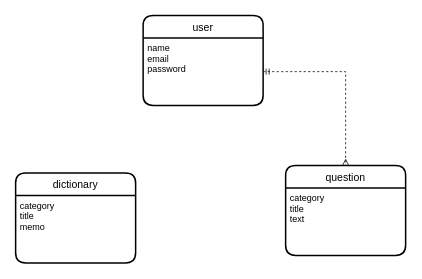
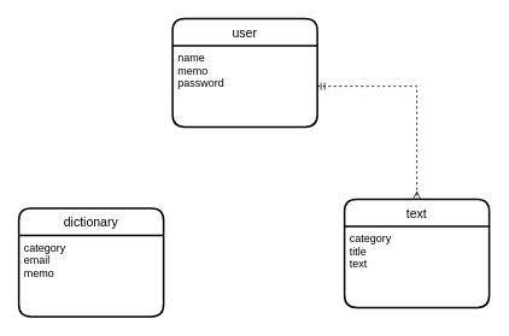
  <mxCell id="0" />
  <mxCell id="1" parent="0" />
  <mxCell id="2" value="user" style="swimlane;childLayout=stackLayout;horizontal=1;startSize=30;horizontalStack=0;rounded=1;fontSize=14;fontStyle=0;strokeWidth=2;resizeParent=0;resizeLast=1;shadow=0;dashed=0;align=center;" parent="1" vertex="1"><mxGeometry x="190" y="20" width="160" height="120" as="geometry" /></mxCell>
- <mxCell id="3" value="name&#10;email&#10;password" style="align=left;strokeColor=none;fillColor=none;spacingLeft=4;fontSize=12;verticalAlign=top;resizable=0;rotatable=0;part=1;" parent="2" vertex="1"><mxGeometry y="30" width="160" height="90" as="geometry" /></mxCell>
+ <mxCell id="3" value="name&#10;memo&#10;password" style="align=left;strokeColor=none;fillColor=none;spacingLeft=4;fontSize=12;verticalAlign=top;resizable=0;rotatable=0;part=1;" parent="2" vertex="1"><mxGeometry y="30" width="160" height="90" as="geometry" /></mxCell>
  <mxCell id="4" value="dictionary" style="swimlane;childLayout=stackLayout;horizontal=1;startSize=30;horizontalStack=0;rounded=1;fontSize=14;fontStyle=0;strokeWidth=2;resizeParent=0;resizeLast=1;shadow=0;dashed=0;align=center;" parent="1" vertex="1"><mxGeometry x="20" y="230" width="160" height="120" as="geometry" /></mxCell>
- <mxCell id="5" value="category&#10;title&#10;memo&#10;&#10;" style="align=left;strokeColor=none;fillColor=none;spacingLeft=4;fontSize=12;verticalAlign=top;resizable=0;rotatable=0;part=1;" parent="4" vertex="1"><mxGeometry y="30" width="160" height="90" as="geometry" /></mxCell>
- <mxCell id="6" value="question" style="swimlane;childLayout=stackLayout;horizontal=1;startSize=30;horizontalStack=0;rounded=1;fontSize=14;fontStyle=0;strokeWidth=2;resizeParent=0;resizeLast=1;shadow=0;dashed=0;align=center;" vertex="1" parent="1"><mxGeometry x="380" y="220" width="160" height="120" as="geometry" /></mxCell>
+ <mxCell id="5" value="category&#10;email&#10;memo&#10;&#10;" style="align=left;strokeColor=none;fillColor=none;spacingLeft=4;fontSize=12;verticalAlign=top;resizable=0;rotatable=0;part=1;" parent="4" vertex="1"><mxGeometry y="30" width="160" height="90" as="geometry" /></mxCell>
+ <mxCell id="6" value="text" style="swimlane;childLayout=stackLayout;horizontal=1;startSize=30;horizontalStack=0;rounded=1;fontSize=14;fontStyle=0;strokeWidth=2;resizeParent=0;resizeLast=1;shadow=0;dashed=0;align=center;" vertex="1" parent="1"><mxGeometry x="380" y="220" width="160" height="120" as="geometry" /></mxCell>
  <mxCell id="7" value="category&#10;title&#10;text" style="align=left;strokeColor=none;fillColor=none;spacingLeft=4;fontSize=12;verticalAlign=top;resizable=0;rotatable=0;part=1;" vertex="1" parent="6"><mxGeometry y="30" width="160" height="90" as="geometry" /></mxCell>
  <mxCell id="8" style="edgeStyle=orthogonalEdgeStyle;rounded=0;orthogonalLoop=1;jettySize=auto;html=1;exitX=1;exitY=0.5;exitDx=0;exitDy=0;entryX=0.5;entryY=0;entryDx=0;entryDy=0;endArrow=ERmany;endFill=0;startArrow=ERmandOne;startFill=0;dashed=1;" edge="1" parent="1" source="3" target="6"><mxGeometry relative="1" as="geometry" /></mxCell>
